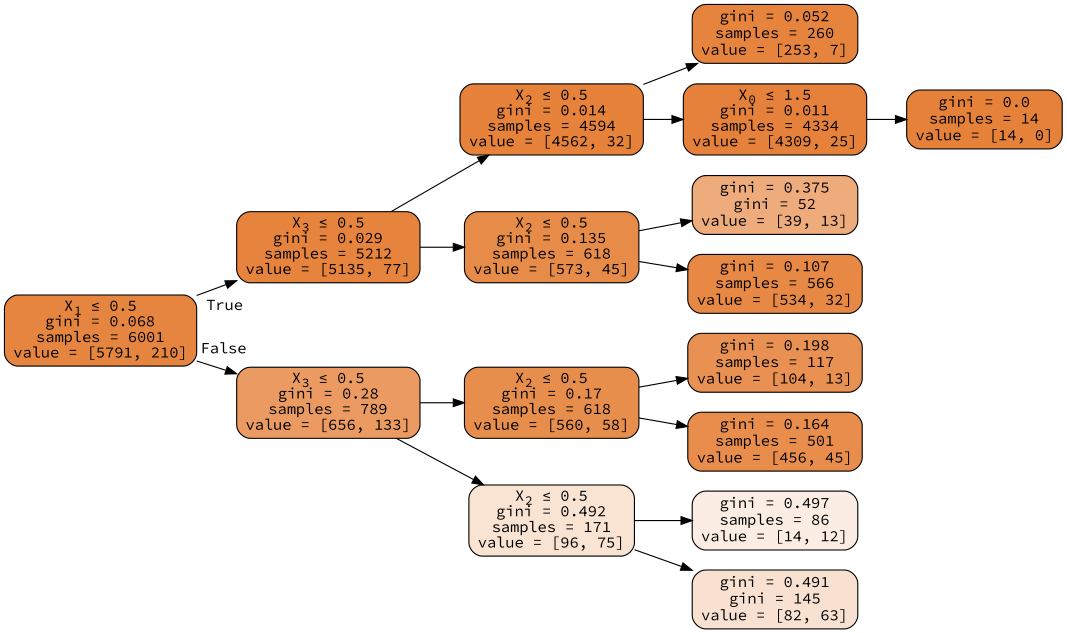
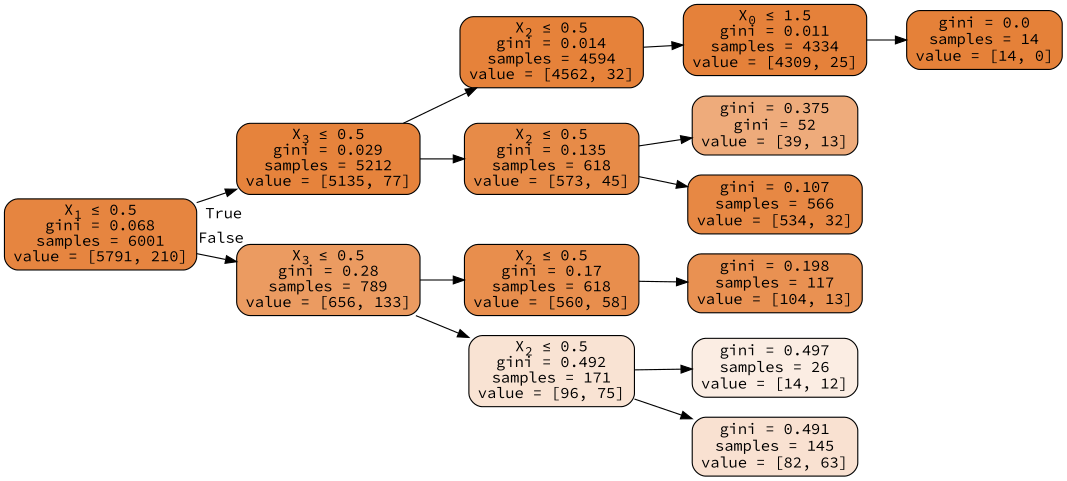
  digraph {
    fontname="Source Code Pro"
    rankdir=LR
    node [color=black fontname="Source Code Pro" shape=box style="filled, rounded"]
    edge [fontname="Source Code Pro"]
    n1 [fillcolor="#e58139f6" label=<X<SUB>1</SUB> &le; 0.5<br/>gini = 0.068<br/>samples = 6001<br/>value = [5791, 210]>]
    n2 [fillcolor="#e58139fb" label=<X<SUB>3</SUB> &le; 0.5<br/>gini = 0.029<br/>samples = 5212<br/>value = [5135, 77]>]
    n3 [fillcolor="#e58139cb" label=<X<SUB>3</SUB> &le; 0.5<br/>gini = 0.28<br/>samples = 789<br/>value = [656, 133]>]
    n4 [fillcolor="#e58139fd" label=<X<SUB>2</SUB> &le; 0.5<br/>gini = 0.014<br/>samples = 4594<br/>value = [4562, 32]>]
    n5 [fillcolor="#e58139eb" label=<X<SUB>2</SUB> &le; 0.5<br/>gini = 0.135<br/>samples = 618<br/>value = [573, 45]>]
    n6 [fillcolor="#e58139e5" label=<X<SUB>2</SUB> &le; 0.5<br/>gini = 0.17<br/>samples = 618<br/>value = [560, 58]>]
    n7 [fillcolor="#e5813938" label=<X<SUB>2</SUB> &le; 0.5<br/>gini = 0.492<br/>samples = 171<br/>value = [96, 75]>]
-   n8 [fillcolor="#e58139f8" label=<gini = 0.052<br/>samples = 260<br/>value = [253, 7]>]
    n9 [fillcolor="#e58139fe" label=<X<SUB>0</SUB> &le; 1.5<br/>gini = 0.011<br/>samples = 4334<br/>value = [4309, 25]>]
    n10 [fillcolor="#e58139aa" label=<gini = 0.375<br/>gini = 52<br/>value = [39, 13]>]
    n11 [fillcolor="#e58139f0" label=<gini = 0.107<br/>samples = 566<br/>value = [534, 32]>]
    n12 [fillcolor="#e58139ff" label=<gini = 0.0<br/>samples = 14<br/>value = [14, 0]>]
    n13 [fillcolor="#e58139df" label=<gini = 0.198<br/>samples = 117<br/>value = [104, 13]>]
-   n14 [fillcolor="#e58139e6" label=<gini = 0.164<br/>samples = 501<br/>value = [456, 45]>]
-   n15 [fillcolor="#e5813924" label=<gini = 0.497<br/>samples = 86<br/>value = [14, 12]>]
-   n16 [fillcolor="#e581393b" label=<gini = 0.491<br/>gini = 145<br/>value = [82, 63]>]
+   n15 [fillcolor="#e5813924" label=<gini = 0.497<br/>samples = 26<br/>value = [14, 12]>]
+   n16 [fillcolor="#e581393b" label=<gini = 0.491<br/>samples = 145<br/>value = [82, 63]>]
    n1 -> n2 [headlabel=True labelangle=45 labeldistance=2.5]
    n1 -> n3 [headlabel=False labelangle=-45 labeldistance=2.5]
    n2 -> n4
    n2 -> n5
    n3 -> n6
    n3 -> n7
-   n4 -> n8
    n4 -> n9
    n5 -> n10
    n5 -> n11
    n6 -> n13
-   n6 -> n14
    n7 -> n15
    n7 -> n16
    n9 -> n12
  }
